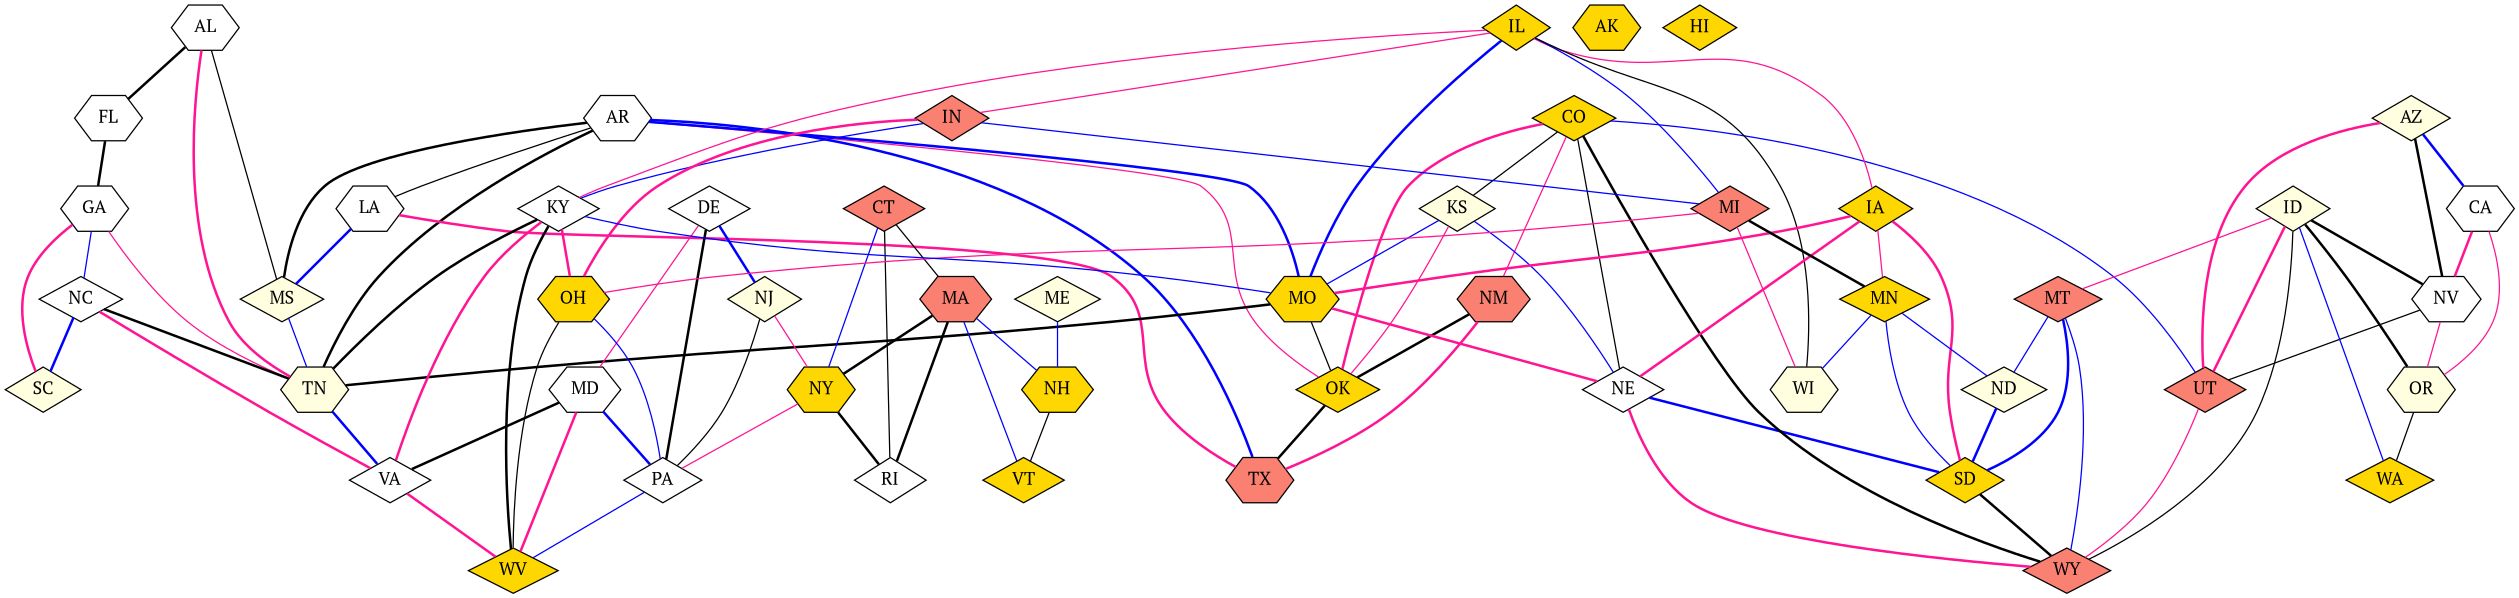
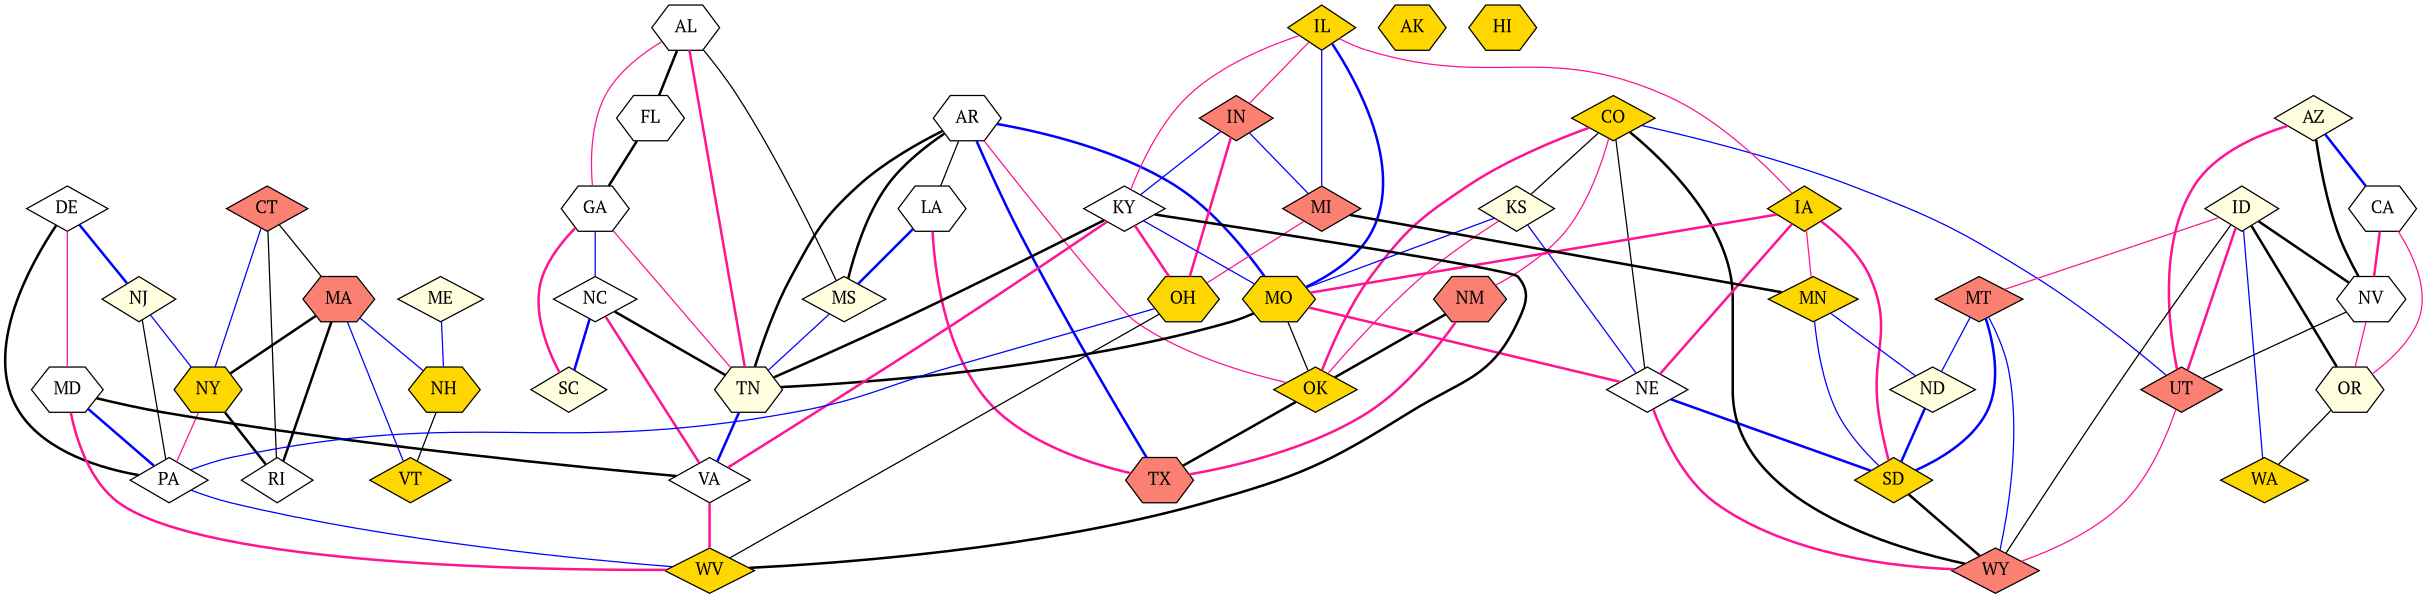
  graph {
    fontname="PT Serif"
    node [fillcolor=white fontname="PT Serif" shape=diamond style=filled]
    edge [color=deeppink fontname="PT Serif" style=solid]
    AL [shape=hexagon]
    FL [shape=hexagon]
    GA [shape=hexagon]
    MS [fillcolor=lightyellow]
    TN [fillcolor=lightyellow shape=hexagon]
    NC
    SC [fillcolor=lightyellow]
    VA
    WV [fillcolor=gold]
    AK [fillcolor=gold shape=hexagon]
    AZ [fillcolor=lightyellow]
    CA [shape=hexagon]
    NV [shape=hexagon]
    UT [fillcolor=salmon]
    OR [fillcolor=lightyellow shape=hexagon]
    NM [fillcolor=salmon shape=hexagon]
    OK [fillcolor=gold]
    TX [fillcolor=salmon shape=hexagon]
    WY [fillcolor=salmon]
    WA [fillcolor=gold]
    AR [shape=hexagon]
    LA [shape=hexagon]
    MO [fillcolor=gold shape=hexagon]
    NE
    SD [fillcolor=gold]
    CO [fillcolor=gold]
    KS [fillcolor=lightyellow]
    CT [fillcolor=salmon]
    MA [fillcolor=salmon shape=hexagon]
    NY [fillcolor=gold shape=hexagon]
    RI
    NH [fillcolor=gold shape=hexagon]
    VT [fillcolor=gold]
    PA
    DE
    MD [shape=hexagon]
    NJ [fillcolor=lightyellow]
-   HI [fillcolor=gold]
+   HI [fillcolor=gold shape=hexagon]
    ID [fillcolor=lightyellow]
    MT [fillcolor=salmon]
    ND [fillcolor=lightyellow]
    IL [fillcolor=gold]
    IN [fillcolor=salmon]
    IA [fillcolor=gold]
    MI [fillcolor=salmon]
    KY
-   WI [fillcolor=lightyellow shape=hexagon]
    OH [fillcolor=gold shape=hexagon]
    MN [fillcolor=gold]
    ME [fillcolor=lightyellow]
    AL -- FL [color=black style=bold]
+   AL -- GA
    AL -- MS [color=black]
    AL -- TN [style=bold]
    FL -- GA [color=black style=bold]
    GA -- TN
    GA -- NC [color=blue]
    GA -- SC [style=bold]
    MS -- TN [color=blue]
    TN -- VA [color=blue style=bold]
    NC -- TN [color=black style=bold]
    NC -- SC [color=blue style=bold]
    NC -- VA [style=bold]
    VA -- WV [style=bold]
    AZ -- CA [color=blue style=bold]
    AZ -- NV [color=black style=bold]
    AZ -- UT [style=bold]
    CA -- NV [style=bold]
    CA -- OR
    NV -- UT [color=black]
    NV -- OR
    UT -- WY
    OR -- WA [color=black]
    NM -- OK [color=black style=bold]
    NM -- TX [style=bold]
    OK -- TX [color=black style=bold]
    AR -- MS [color=black style=bold]
    AR -- TN [color=black style=bold]
    AR -- OK
    AR -- TX [color=blue style=bold]
    AR -- LA [color=black]
    AR -- MO [color=blue style=bold]
    LA -- MS [color=blue style=bold]
    LA -- TX [style=bold]
    MO -- TN [color=black style=bold]
    MO -- OK [color=black]
    MO -- NE [style=bold]
    NE -- WY [style=bold]
    NE -- SD [color=blue style=bold]
    SD -- WY [color=black style=bold]
    CO -- UT [color=blue]
    CO -- NM
    CO -- OK [style=bold]
    CO -- WY [color=black style=bold]
    CO -- NE [color=black]
    CO -- KS [color=black]
    KS -- OK
    KS -- MO [color=blue]
    KS -- NE [color=blue]
    CT -- MA [color=black]
    CT -- NY [color=blue]
    CT -- RI [color=black]
    MA -- NY [color=black style=bold]
    MA -- RI [color=black style=bold]
    MA -- NH [color=blue]
    MA -- VT [color=blue]
    NY -- RI [color=black style=bold]
    NY -- PA
    NH -- VT [color=black]
    PA -- WV [color=blue]
    DE -- PA [color=black style=bold]
    DE -- MD
    DE -- NJ [color=blue style=bold]
    MD -- VA [color=black style=bold]
    MD -- WV [style=bold]
    MD -- PA [color=blue style=bold]
-   NJ -- NY
+   NJ -- NY [color=blue]
    NJ -- PA [color=black]
    ID -- NV [color=black style=bold]
    ID -- UT [style=bold]
    ID -- OR [color=black style=bold]
    ID -- WY [color=black]
    ID -- WA [color=blue]
    ID -- MT
    MT -- WY [color=blue]
    MT -- SD [color=blue style=bold]
    MT -- ND [color=blue]
    ND -- SD [color=blue style=bold]
    IL -- MO [color=blue style=bold]
    IL -- IN
    IL -- IA
    IL -- MI [color=blue]
    IL -- KY
-   IL -- WI [color=black]
    IN -- MI [color=blue]
    IN -- KY [color=blue]
    IN -- OH [style=bold]
    IA -- MO [style=bold]
    IA -- NE [style=bold]
    IA -- SD [style=bold]
    IA -- MN
-   MI -- WI
    MI -- OH
    MI -- MN [color=black style=bold]
    KY -- TN [color=black style=bold]
    KY -- VA [style=bold]
    KY -- WV [color=black style=bold]
    KY -- MO [color=blue]
    KY -- OH [style=bold]
    OH -- WV [color=black]
    OH -- PA [color=blue]
    MN -- SD [color=blue]
    MN -- ND [color=blue]
-   MN -- WI [color=blue]
    ME -- NH [color=blue]
  }
